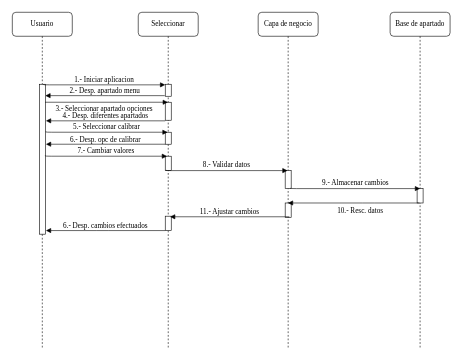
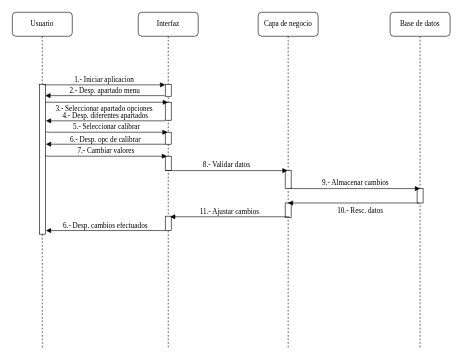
  <mxCell id="0" />
  <mxCell id="1" parent="0" />
- <mxCell id="2" value="Seleccionar" style="shape=umlLifeline;perimeter=lifelinePerimeter;whiteSpace=wrap;html=1;container=1;collapsible=0;recursiveResize=0;outlineConnect=0;rounded=1;shadow=0;comic=0;labelBackgroundColor=none;strokeWidth=1;fontFamily=Verdana;fontSize=12;align=center;" vertex="1" parent="1"><mxGeometry x="230" y="20" width="100" height="560" as="geometry" /></mxCell>
+ <mxCell id="2" value="Interfaz" style="shape=umlLifeline;perimeter=lifelinePerimeter;whiteSpace=wrap;html=1;container=1;collapsible=0;recursiveResize=0;outlineConnect=0;rounded=1;shadow=0;comic=0;labelBackgroundColor=none;strokeWidth=1;fontFamily=Verdana;fontSize=12;align=center;" vertex="1" parent="1"><mxGeometry x="230" y="20" width="100" height="560" as="geometry" /></mxCell>
  <mxCell id="3" value="" style="html=1;points=[];perimeter=orthogonalPerimeter;rounded=0;shadow=0;comic=0;labelBackgroundColor=none;strokeWidth=1;fontFamily=Verdana;fontSize=12;align=center;" vertex="1" parent="2"><mxGeometry x="45" y="240" width="10" height="24" as="geometry" /></mxCell>
  <mxCell id="4" value="6.- Desp. opc de calibrar" style="html=1;verticalAlign=bottom;endArrow=block;labelBackgroundColor=none;fontFamily=Verdana;fontSize=12;edgeStyle=elbowEdgeStyle;elbow=vertical;exitX=-0.08;exitY=1;exitDx=0;exitDy=0;exitPerimeter=0;" edge="1" parent="2"><mxGeometry x="0.003" y="1" relative="1" as="geometry"><mxPoint x="45" y="220" as="sourcePoint" /><mxPoint x="-154" y="220" as="targetPoint" /><mxPoint as="offset" /><Array as="points"><mxPoint x="-59" y="220" /></Array></mxGeometry></mxCell>
  <mxCell id="5" value="" style="html=1;points=[];perimeter=orthogonalPerimeter;rounded=0;shadow=0;comic=0;labelBackgroundColor=none;strokeWidth=1;fontFamily=Verdana;fontSize=12;align=center;" vertex="1" parent="2"><mxGeometry x="45" y="340" width="10" height="24" as="geometry" /></mxCell>
  <mxCell id="6" value="Capa de negocio" style="shape=umlLifeline;perimeter=lifelinePerimeter;whiteSpace=wrap;html=1;container=1;collapsible=0;recursiveResize=0;outlineConnect=0;rounded=1;shadow=0;comic=0;labelBackgroundColor=none;strokeWidth=1;fontFamily=Verdana;fontSize=12;align=center;" vertex="1" parent="1"><mxGeometry x="430" y="20" width="100" height="560" as="geometry" /></mxCell>
  <mxCell id="7" value="" style="html=1;points=[];perimeter=orthogonalPerimeter;rounded=0;shadow=0;comic=0;labelBackgroundColor=none;strokeWidth=1;fontFamily=Verdana;fontSize=12;align=center;" vertex="1" parent="6"><mxGeometry x="45" y="264" width="10" height="30" as="geometry" /></mxCell>
  <mxCell id="8" value="" style="html=1;points=[];perimeter=orthogonalPerimeter;rounded=0;shadow=0;comic=0;labelBackgroundColor=none;strokeWidth=1;fontFamily=Verdana;fontSize=12;align=center;" vertex="1" parent="6"><mxGeometry x="45" y="318" width="10" height="24" as="geometry" /></mxCell>
  <mxCell id="9" value="11.- Ajustar cambios" style="html=1;verticalAlign=bottom;endArrow=block;labelBackgroundColor=none;fontFamily=Verdana;fontSize=12;edgeStyle=elbowEdgeStyle;elbow=vertical;exitX=-0.08;exitY=1;exitDx=0;exitDy=0;exitPerimeter=0;" edge="1" parent="6"><mxGeometry x="0.003" y="1" relative="1" as="geometry"><mxPoint x="52" y="341" as="sourcePoint" /><mxPoint x="-147" y="341" as="targetPoint" /><mxPoint as="offset" /><Array as="points"><mxPoint x="-52" y="341" /></Array></mxGeometry></mxCell>
- <mxCell id="10" value="Base de apartado" style="shape=umlLifeline;perimeter=lifelinePerimeter;whiteSpace=wrap;html=1;container=1;collapsible=0;recursiveResize=0;outlineConnect=0;rounded=1;shadow=0;comic=0;labelBackgroundColor=none;strokeWidth=1;fontFamily=Verdana;fontSize=12;align=center;" vertex="1" parent="1"><mxGeometry x="650" y="20" width="100" height="560" as="geometry" /></mxCell>
+ <mxCell id="10" value="Base de datos" style="shape=umlLifeline;perimeter=lifelinePerimeter;whiteSpace=wrap;html=1;container=1;collapsible=0;recursiveResize=0;outlineConnect=0;rounded=1;shadow=0;comic=0;labelBackgroundColor=none;strokeWidth=1;fontFamily=Verdana;fontSize=12;align=center;" vertex="1" parent="1"><mxGeometry x="650" y="20" width="100" height="560" as="geometry" /></mxCell>
  <mxCell id="11" value="" style="html=1;points=[];perimeter=orthogonalPerimeter;rounded=0;shadow=0;comic=0;labelBackgroundColor=none;strokeWidth=1;fontFamily=Verdana;fontSize=12;align=center;" vertex="1" parent="10"><mxGeometry x="45" y="294" width="10" height="24" as="geometry" /></mxCell>
  <mxCell id="12" value="Usuario" style="shape=umlLifeline;perimeter=lifelinePerimeter;whiteSpace=wrap;html=1;container=1;collapsible=0;recursiveResize=0;outlineConnect=0;rounded=1;shadow=0;comic=0;labelBackgroundColor=none;strokeWidth=1;fontFamily=Verdana;fontSize=12;align=center;" vertex="1" parent="1"><mxGeometry x="20" y="20" width="100" height="560" as="geometry" /></mxCell>
  <mxCell id="13" value="" style="html=1;points=[];perimeter=orthogonalPerimeter;rounded=0;shadow=0;comic=0;labelBackgroundColor=none;strokeWidth=1;fontFamily=Verdana;fontSize=12;align=center;" vertex="1" parent="1"><mxGeometry x="275" y="140" width="10" height="20" as="geometry" /></mxCell>
  <mxCell id="14" value="" style="html=1;points=[];perimeter=orthogonalPerimeter;rounded=0;shadow=0;comic=0;labelBackgroundColor=none;strokeWidth=1;fontFamily=Verdana;fontSize=12;align=center;" vertex="1" parent="1"><mxGeometry x="275" y="170" width="10" height="30" as="geometry" /></mxCell>
  <mxCell id="15" value="" style="html=1;points=[];perimeter=orthogonalPerimeter;rounded=0;shadow=0;comic=0;labelBackgroundColor=none;strokeWidth=1;fontFamily=Verdana;fontSize=12;align=center;" vertex="1" parent="1"><mxGeometry x="65" y="140" width="10" height="250" as="geometry" /></mxCell>
  <mxCell id="16" value="1.- Iniciar aplicacion" style="html=1;verticalAlign=bottom;endArrow=block;entryX=0;entryY=0;labelBackgroundColor=none;fontFamily=Verdana;fontSize=12;edgeStyle=elbowEdgeStyle;elbow=vertical;exitX=0.68;exitY=-0.003;exitDx=0;exitDy=0;exitPerimeter=0;" edge="1" parent="1"><mxGeometry relative="1" as="geometry"><mxPoint x="71.8" y="140" as="sourcePoint" /><mxPoint as="offset" /><mxPoint x="275" y="141.5" as="targetPoint" /></mxGeometry></mxCell>
  <mxCell id="17" value="3.- Seleccionar apartado opciones" style="html=1;verticalAlign=bottom;endArrow=block;labelBackgroundColor=none;fontFamily=Verdana;fontSize=12;edgeStyle=elbowEdgeStyle;elbow=vertical;exitX=0.96;exitY=0.118;exitDx=0;exitDy=0;exitPerimeter=0;" edge="1" parent="1"><mxGeometry x="-0.043" y="-20" relative="1" as="geometry"><mxPoint x="74.6" y="170.01" as="sourcePoint" /><mxPoint x="279.5" y="170" as="targetPoint" /><mxPoint as="offset" /></mxGeometry></mxCell>
  <mxCell id="18" value="2.- Desp. apartado menu" style="html=1;verticalAlign=bottom;endArrow=block;labelBackgroundColor=none;fontFamily=Verdana;fontSize=12;edgeStyle=elbowEdgeStyle;elbow=vertical;exitX=-0.08;exitY=1;exitDx=0;exitDy=0;exitPerimeter=0;" edge="1" parent="1"><mxGeometry x="0.003" y="1" relative="1" as="geometry"><mxPoint x="274.2" y="159" as="sourcePoint" /><mxPoint x="75" y="159" as="targetPoint" /><mxPoint as="offset" /><Array as="points"><mxPoint x="170" y="159" /></Array></mxGeometry></mxCell>
  <mxCell id="19" value="4.- Desp. diferentes apartados" style="html=1;verticalAlign=bottom;endArrow=block;labelBackgroundColor=none;fontFamily=Verdana;fontSize=12;edgeStyle=elbowEdgeStyle;elbow=vertical;exitX=-0.08;exitY=1;exitDx=0;exitDy=0;exitPerimeter=0;" edge="1" parent="1"><mxGeometry x="0.003" y="1" relative="1" as="geometry"><mxPoint x="275" y="201" as="sourcePoint" /><mxPoint x="76" y="201" as="targetPoint" /><mxPoint as="offset" /><Array as="points"><mxPoint x="171" y="201" /></Array></mxGeometry></mxCell>
  <mxCell id="20" value="" style="html=1;points=[];perimeter=orthogonalPerimeter;rounded=0;shadow=0;comic=0;labelBackgroundColor=none;strokeWidth=1;fontFamily=Verdana;fontSize=12;align=center;" vertex="1" parent="1"><mxGeometry x="275" y="220" width="10" height="20" as="geometry" /></mxCell>
  <mxCell id="21" value="5.- Seleccionar calibrar" style="html=1;verticalAlign=bottom;endArrow=block;entryX=0;entryY=0;labelBackgroundColor=none;fontFamily=Verdana;fontSize=12;edgeStyle=elbowEdgeStyle;elbow=vertical;exitX=0.68;exitY=-0.003;exitDx=0;exitDy=0;exitPerimeter=0;" edge="1" parent="1"><mxGeometry relative="1" as="geometry"><mxPoint x="75.8" y="219" as="sourcePoint" /><mxPoint as="offset" /><mxPoint x="279" y="220.5" as="targetPoint" /></mxGeometry></mxCell>
  <mxCell id="22" value="7.- Cambiar valores" style="html=1;verticalAlign=bottom;endArrow=block;entryX=0;entryY=0;labelBackgroundColor=none;fontFamily=Verdana;fontSize=12;edgeStyle=elbowEdgeStyle;elbow=vertical;exitX=0.68;exitY=-0.003;exitDx=0;exitDy=0;exitPerimeter=0;" edge="1" parent="1"><mxGeometry relative="1" as="geometry"><mxPoint x="74.8" y="259" as="sourcePoint" /><mxPoint as="offset" /><mxPoint x="278" y="260.5" as="targetPoint" /></mxGeometry></mxCell>
  <mxCell id="23" value="8.- Validar datos" style="html=1;verticalAlign=bottom;endArrow=block;entryX=0;entryY=0;labelBackgroundColor=none;fontFamily=Verdana;fontSize=12;edgeStyle=elbowEdgeStyle;elbow=vertical;exitX=0.68;exitY=-0.003;exitDx=0;exitDy=0;exitPerimeter=0;" edge="1" parent="1"><mxGeometry relative="1" as="geometry"><mxPoint x="275.8" y="283" as="sourcePoint" /><mxPoint as="offset" /><mxPoint x="479" y="284.5" as="targetPoint" /></mxGeometry></mxCell>
  <mxCell id="24" value="9.- Almacenar cambios" style="html=1;verticalAlign=bottom;endArrow=block;entryX=0.5;entryY=0.021;labelBackgroundColor=none;fontFamily=Verdana;fontSize=12;edgeStyle=elbowEdgeStyle;elbow=vertical;exitX=0.68;exitY=-0.003;exitDx=0;exitDy=0;exitPerimeter=0;entryDx=0;entryDy=0;entryPerimeter=0;" edge="1" parent="1" target="11"><mxGeometry relative="1" as="geometry"><mxPoint x="483.8" y="313" as="sourcePoint" /><mxPoint as="offset" /><mxPoint x="687" y="314.5" as="targetPoint" /></mxGeometry></mxCell>
  <mxCell id="25" value="10.- Resc. datos" style="html=1;verticalAlign=bottom;endArrow=block;labelBackgroundColor=none;fontFamily=Verdana;fontSize=12;edgeStyle=elbowEdgeStyle;elbow=vertical;exitX=-0.08;exitY=1;exitDx=0;exitDy=0;exitPerimeter=0;" edge="1" parent="1" target="6"><mxGeometry x="-0.098" y="22" relative="1" as="geometry"><mxPoint x="699" y="338" as="sourcePoint" /><mxPoint x="500" y="338" as="targetPoint" /><mxPoint as="offset" /><Array as="points" /></mxGeometry></mxCell>
  <mxCell id="26" value="6.- Desp. cambios efectuados" style="html=1;verticalAlign=bottom;endArrow=block;labelBackgroundColor=none;fontFamily=Verdana;fontSize=12;edgeStyle=elbowEdgeStyle;elbow=vertical;exitX=-0.08;exitY=1;exitDx=0;exitDy=0;exitPerimeter=0;" edge="1" parent="1"><mxGeometry x="0.003" y="1" relative="1" as="geometry"><mxPoint x="275" y="384" as="sourcePoint" /><mxPoint x="76" y="384" as="targetPoint" /><mxPoint as="offset" /><Array as="points"><mxPoint x="171" y="384" /></Array></mxGeometry></mxCell>
